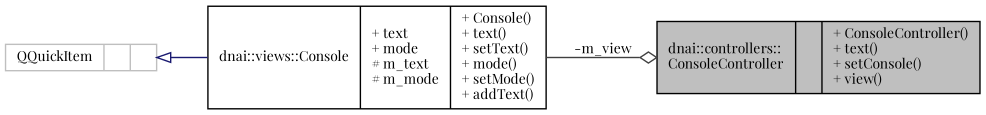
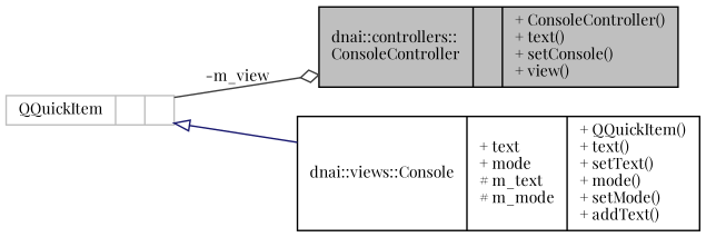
  digraph {
    fontname="Playfair Display"
    rankdir=LR
    node [color=black fillcolor=white fontname="Playfair Display" fontsize=10 shape=record style=filled]
    edge [fontname="Playfair Display" fontsize=10 labelfontname=Helvetica labelfontsize=10 style=solid]
    n1 [fillcolor=grey75 fontcolor=black height=0.2 label="{dnai::controllers::\lConsoleController\n||+ ConsoleController()\l+ text()\l+ setConsole()\l+ view()\l}" width=0.4]
-   n2 [height=0.2 label="{dnai::views::Console\n|+ text\l+ mode\l# m_text\l# m_mode\l|+ Console()\l+ text()\l+ setText()\l+ mode()\l+ setMode()\l+ addText()\l}" width=0.4]
+   n2 [height=0.2 label="{dnai::views::Console\n|+ text\l+ mode\l# m_text\l# m_mode\l|+ QQuickItem()\l+ text()\l+ setText()\l+ mode()\l+ setMode()\l+ addText()\l}" width=0.4]
    n3 [color=grey75 height=0.2 label="{QQuickItem\n||}" width=0.4]
-   n2 -> n1 [arrowhead=odiamond color=grey25 label=" -m_view"]
+   n3 -> n1 [arrowhead=odiamond color=grey25 label=" -m_view"]
    n3 -> n2 [arrowtail=onormal color=midnightblue dir=back]
  }
